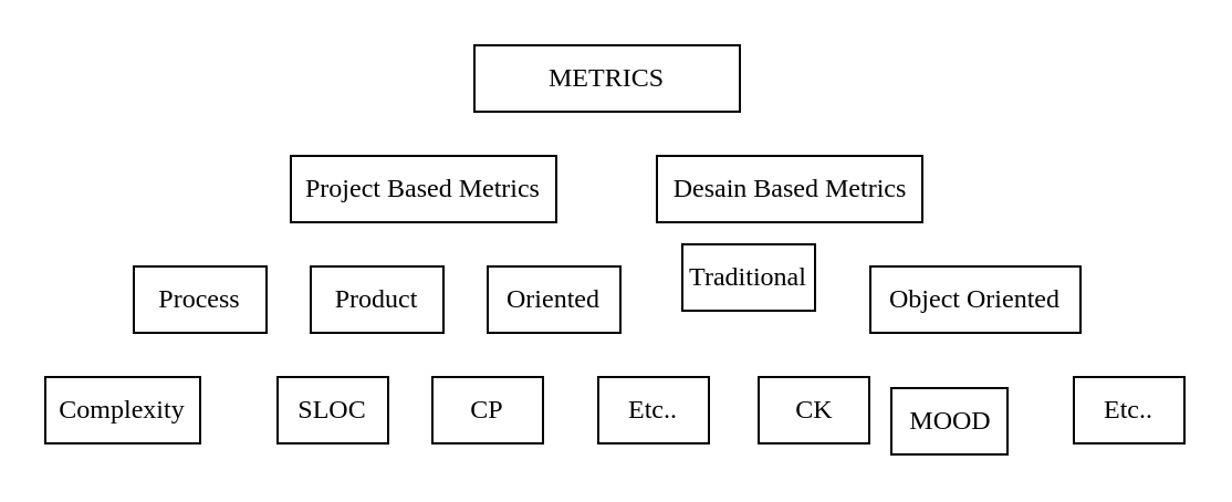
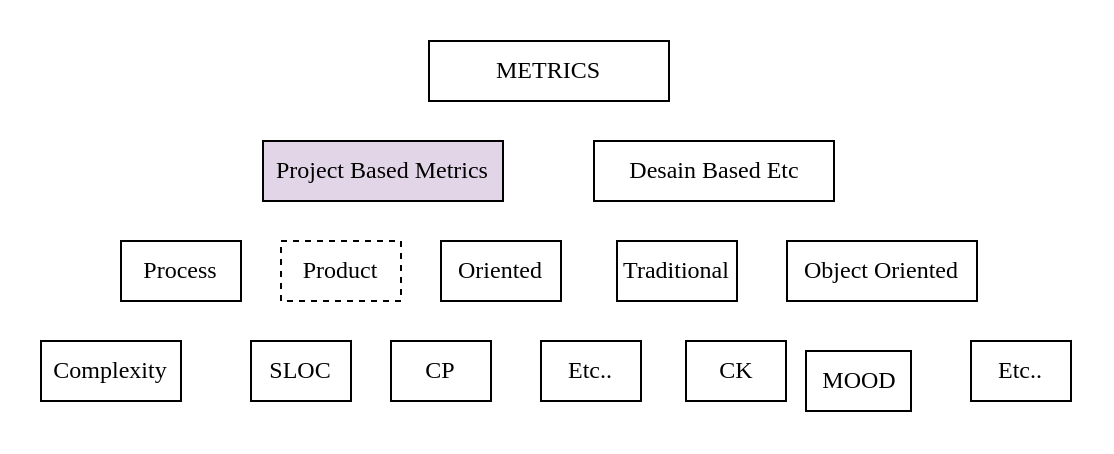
  <mxCell id="0" />
  <mxCell id="1" parent="0" />
  <mxCell id="2" value="METRICS" style="rounded=0;whiteSpace=wrap;html=1;fontFamily=Times New Roman;labelBackgroundColor=none;" vertex="1" parent="1"><mxGeometry x="214" y="20" width="120" height="30" as="geometry" /></mxCell>
- <mxCell id="3" value="Project Based Metrics" style="rounded=0;whiteSpace=wrap;html=1;fontFamily=Times New Roman;" vertex="1" parent="1"><mxGeometry x="131" y="70" width="120" height="30" as="geometry" /></mxCell>
- <mxCell id="4" value="Desain Based Metrics" style="rounded=0;whiteSpace=wrap;html=1;fontFamily=Times New Roman;" vertex="1" parent="1"><mxGeometry x="296.5" y="70" width="120" height="30" as="geometry" /></mxCell>
+ <mxCell id="3" value="Project Based Metrics" style="rounded=0;whiteSpace=wrap;html=1;fontFamily=Times New Roman;fillColor=#e1d5e7;" vertex="1" parent="1"><mxGeometry x="131" y="70" width="120" height="30" as="geometry" /></mxCell>
+ <mxCell id="4" value="Desain Based Etc" style="rounded=0;whiteSpace=wrap;html=1;fontFamily=Times New Roman;" vertex="1" parent="1"><mxGeometry x="296.5" y="70" width="120" height="30" as="geometry" /></mxCell>
  <mxCell id="5" value="Process" style="rounded=0;whiteSpace=wrap;html=1;fontFamily=Times New Roman;" vertex="1" parent="1"><mxGeometry x="60" y="120" width="60" height="30" as="geometry" /></mxCell>
- <mxCell id="6" value="Product" style="rounded=0;whiteSpace=wrap;html=1;fontFamily=Times New Roman;" vertex="1" parent="1"><mxGeometry x="140" y="120" width="60" height="30" as="geometry" /></mxCell>
+ <mxCell id="6" value="Product" style="rounded=0;whiteSpace=wrap;html=1;fontFamily=Times New Roman;dashed=1;" vertex="1" parent="1"><mxGeometry x="140" y="120" width="60" height="30" as="geometry" /></mxCell>
  <mxCell id="7" value="Oriented" style="rounded=0;whiteSpace=wrap;html=1;fontFamily=Times New Roman;" vertex="1" parent="1"><mxGeometry x="220" y="120" width="60" height="30" as="geometry" /></mxCell>
- <mxCell id="8" value="Traditional" style="rounded=0;whiteSpace=wrap;html=1;fontFamily=Times New Roman;" vertex="1" parent="1"><mxGeometry x="308" y="110" width="60" height="30" as="geometry" /></mxCell>
+ <mxCell id="8" value="Traditional" style="rounded=0;whiteSpace=wrap;html=1;fontFamily=Times New Roman;" vertex="1" parent="1"><mxGeometry x="308" y="120" width="60" height="30" as="geometry" /></mxCell>
  <mxCell id="9" value="Object Oriented" style="rounded=0;whiteSpace=wrap;html=1;fontFamily=Times New Roman;" vertex="1" parent="1"><mxGeometry x="393" y="120" width="95" height="30" as="geometry" /></mxCell>
  <mxCell id="10" value="Complexity" style="rounded=0;whiteSpace=wrap;html=1;fontFamily=Times New Roman;" vertex="1" parent="1"><mxGeometry x="20" y="170" width="70" height="30" as="geometry" /></mxCell>
  <mxCell id="11" value="SLOC" style="rounded=0;whiteSpace=wrap;html=1;fontFamily=Times New Roman;" vertex="1" parent="1"><mxGeometry x="125" y="170" width="50" height="30" as="geometry" /></mxCell>
  <mxCell id="12" value="CP" style="rounded=0;whiteSpace=wrap;html=1;fontFamily=Times New Roman;" vertex="1" parent="1"><mxGeometry x="195" y="170" width="50" height="30" as="geometry" /></mxCell>
  <mxCell id="13" value="Etc.." style="rounded=0;whiteSpace=wrap;html=1;fontFamily=Times New Roman;" vertex="1" parent="1"><mxGeometry x="270" y="170" width="50" height="30" as="geometry" /></mxCell>
  <mxCell id="14" value="CK" style="rounded=0;whiteSpace=wrap;html=1;fontFamily=Times New Roman;" vertex="1" parent="1"><mxGeometry x="342.5" y="170" width="50" height="30" as="geometry" /></mxCell>
  <mxCell id="15" value="MOOD" style="rounded=0;whiteSpace=wrap;html=1;fontFamily=Times New Roman;" vertex="1" parent="1"><mxGeometry x="402.5" y="175" width="52.5" height="30" as="geometry" /></mxCell>
  <mxCell id="16" value="Etc.." style="rounded=0;whiteSpace=wrap;html=1;fontFamily=Times New Roman;" vertex="1" parent="1"><mxGeometry x="485" y="170" width="50" height="30" as="geometry" /></mxCell>
